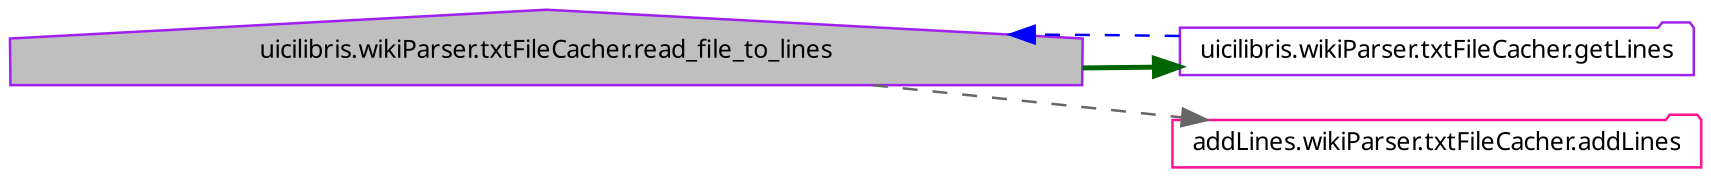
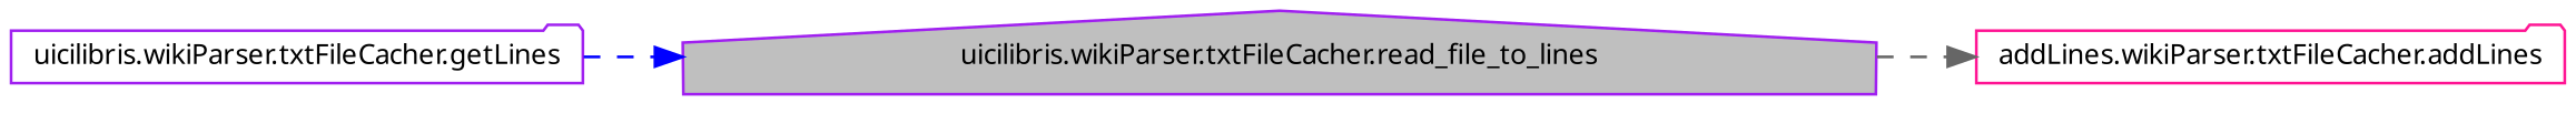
  digraph {
    fontname="Noto Sans"
    rankdir=LR
    node [color=purple fillcolor=white fontname="Noto Sans" fontsize=10 shape=folder style=filled]
    edge [fontname="Noto Sans" fontsize=10 labelfontname=FreeSans labelfontsize=10 style=dashed]
    n1 [fillcolor=grey75 fontcolor=black height=0.2 label="uicilibris.wikiParser.txtFileCacher.read_file_to_lines" shape=house width=0.4]
    n2 [height=0.2 label="uicilibris.wikiParser.txtFileCacher.getLines" width=0.4]
    n3 [color=deeppink height=0.2 label="addLines.wikiParser.txtFileCacher.addLines" width=0.4]
-   n1 -> n2 [color=darkgreen style=bold]
    n1 -> n3 [color=gray40]
    n2 -> n1 [color=blue]
  }
